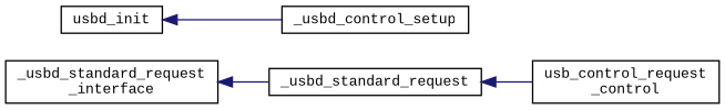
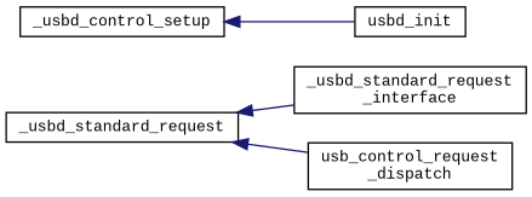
  digraph {
    fontname="Liberation Mono"
    rankdir=LR
    node [color=black fillcolor=white fontname="Liberation Mono" fontsize=10 shape=record style=filled]
    edge [color=midnightblue dir=back fontname="Liberation Mono" fontsize=10 labelfontname=Helvetica labelfontsize=10 style=solid]
    n1 [height=0.2 label="_usbd_standard_request\l_interface" width=0.4]
    n2 [height=0.2 label=_usbd_standard_request width=0.4]
-   n3 [height=0.2 label="usb_control_request\l_control" width=0.4]
+   n3 [height=0.2 label="usb_control_request\l_dispatch" width=0.4]
    n4 [height=0.2 label=usbd_init width=0.4]
    n5 [height=0.2 label=_usbd_control_setup width=0.4]
-   n1 -> n2
+   n2 -> n1
    n2 -> n3
-   n4 -> n5
+   n5 -> n4
  }
